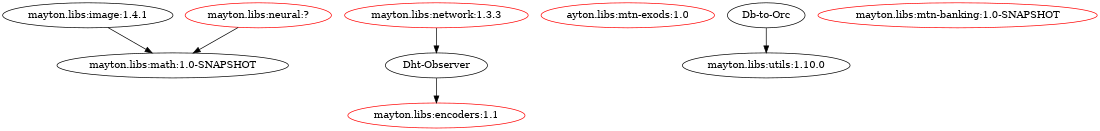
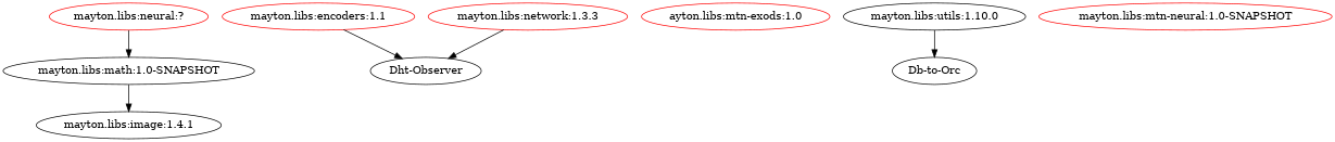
  digraph {
    node [color=red]
    n1 [label="mayton.libs:image:1.4.1" color=""]
    n2 [color=black label="mayton.libs:math:1.0-SNAPSHOT"]
    n3 [label="mayton.libs:neural:?"]
    n4 [label="mayton.libs:encoders:1.1"]
    n5 [label="ayton.libs:mtn-exods:1.0"]
    n6 [label="mayton.libs:network:1.3.3"]
    n7 [label="mayton.libs:utils:1.10.0" color=""]
-   n8 [label="mayton.libs:mtn-banking:1.0-SNAPSHOT"]
+   n8 [label="mayton.libs:mtn-neural:1.0-SNAPSHOT"]
    n9 [label="Db-to-Orc" color=""]
    n10 [label="Dht-Observer" color=""]
    subgraph sub_1 {
      color=blue
      label=Libraries
      n1
      n2
      n3
      n4
      n5
      n6
      n7
      n8
    }
    subgraph sub_2 {
      style=filled
      n4
      n6
      n7
      n9
      n10
    }
-   n1 -> n2
+   n2 -> n1
    n3 -> n2
    n6 -> n10
-   n9 -> n7
-   n10 -> n4
+   n7 -> n9
+   n4 -> n10
  }
